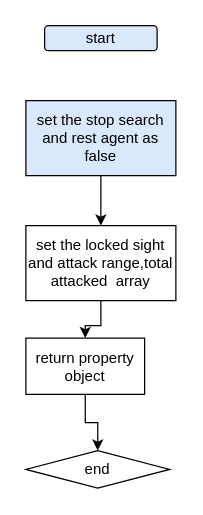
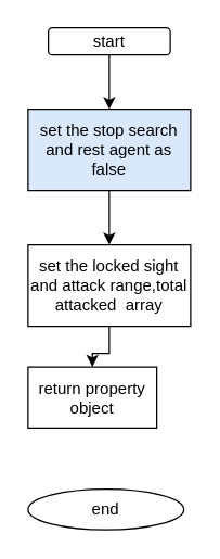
  <mxCell id="0" />
  <mxCell id="1" parent="0" />
- <mxCell id="3" value="start" style="rounded=1;whiteSpace=wrap;html=1;fillColor=#dae8fc;" vertex="1" parent="1"><mxGeometry x="35" y="20" width="90" height="20" as="geometry" /></mxCell>
+ <mxCell id="2" value="" style="edgeStyle=orthogonalEdgeStyle;rounded=0;orthogonalLoop=1;jettySize=auto;html=1;" edge="1" parent="1" source="3" target="5"><mxGeometry relative="1" as="geometry" /></mxCell>
+ <mxCell id="3" value="start" style="rounded=1;whiteSpace=wrap;html=1;" vertex="1" parent="1"><mxGeometry x="35" y="20" width="90" height="20" as="geometry" /></mxCell>
  <mxCell id="4" value="" style="edgeStyle=orthogonalEdgeStyle;rounded=0;orthogonalLoop=1;jettySize=auto;html=1;" edge="1" parent="1" source="5" target="7"><mxGeometry relative="1" as="geometry" /></mxCell>
  <mxCell id="5" value="set the stop search and rest agent as false" style="rounded=0;whiteSpace=wrap;html=1;fillColor=#dae8fc;" vertex="1" parent="1"><mxGeometry x="20" y="80" width="120" height="60" as="geometry" /></mxCell>
  <mxCell id="6" value="" style="edgeStyle=orthogonalEdgeStyle;rounded=0;orthogonalLoop=1;jettySize=auto;html=1;" edge="1" parent="1" source="7" target="9"><mxGeometry relative="1" as="geometry" /></mxCell>
  <mxCell id="7" value="set the locked sight and attack range,total attacked&amp;nbsp; array" style="whiteSpace=wrap;html=1;rounded=0;" vertex="1" parent="1"><mxGeometry x="20" y="180" width="120" height="60" as="geometry" /></mxCell>
- <mxCell id="8" value="" style="edgeStyle=orthogonalEdgeStyle;rounded=0;orthogonalLoop=1;jettySize=auto;html=1;" edge="1" parent="1" source="9" target="10"><mxGeometry relative="1" as="geometry" /></mxCell>
  <mxCell id="9" value="return property object" style="whiteSpace=wrap;html=1;rounded=0;" vertex="1" parent="1"><mxGeometry x="20" y="270" width="95" height="45" as="geometry" /></mxCell>
- <mxCell id="10" value="end" style="rhombus;whiteSpace=wrap;html=1;" vertex="1" parent="1"><mxGeometry x="20" y="360" width="115" height="30" as="geometry" /></mxCell>
+ <mxCell id="10" value="end" style="ellipse;whiteSpace=wrap;html=1;rounded=0;" vertex="1" parent="1"><mxGeometry x="20" y="360" width="115" height="30" as="geometry" /></mxCell>
